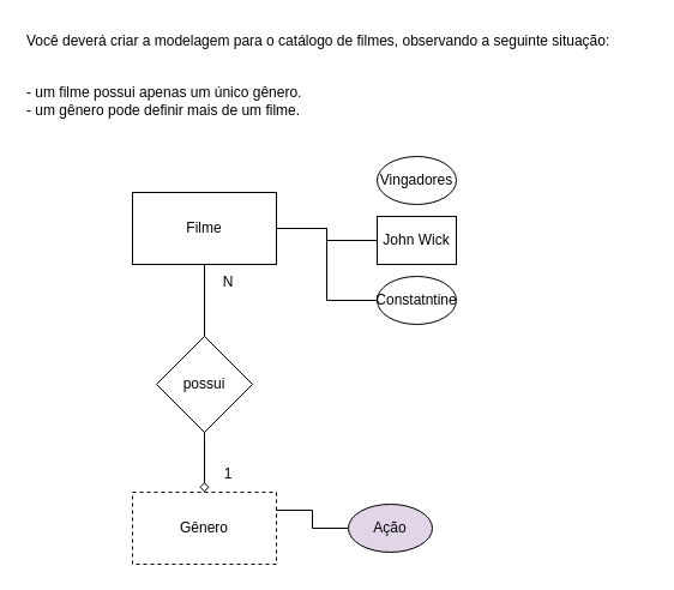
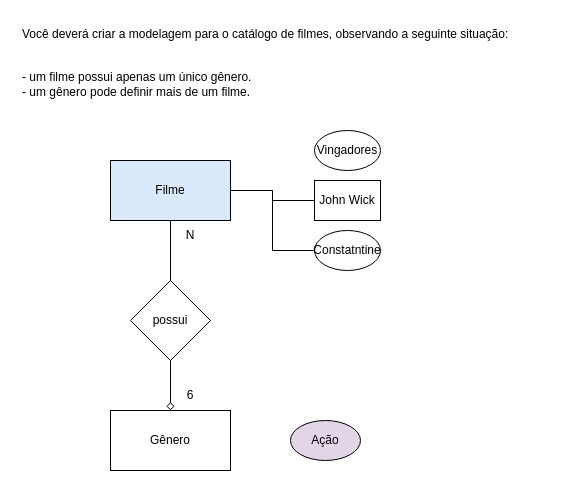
  <mxCell id="0" />
  <mxCell id="1" parent="0" />
  <mxCell id="2" value="Você deverá criar a modelagem para o catálogo de filmes, observando a seguinte situação:&#10;&#10;&#10;- um filme possui apenas um único gênero.&#10;- um gênero pode definir mais de um filme." style="text;whiteSpace=wrap;" parent="1" vertex="1"><mxGeometry x="20" y="20" width="520" height="100" as="geometry" /></mxCell>
  <mxCell id="3" style="edgeStyle=orthogonalEdgeStyle;rounded=0;orthogonalLoop=1;jettySize=auto;html=1;entryX=0;entryY=0.5;entryDx=0;entryDy=0;endArrow=none;endFill=0;" parent="1" source="6" target="11" edge="1"><mxGeometry relative="1" as="geometry" /></mxCell>
  <mxCell id="4" style="edgeStyle=orthogonalEdgeStyle;rounded=0;orthogonalLoop=1;jettySize=auto;html=1;entryX=0;entryY=0.5;entryDx=0;entryDy=0;endArrow=none;endFill=0;" parent="1" source="6" target="12" edge="1"><mxGeometry relative="1" as="geometry" /></mxCell>
  <mxCell id="5" style="edgeStyle=orthogonalEdgeStyle;rounded=0;orthogonalLoop=1;jettySize=auto;html=1;entryX=0.5;entryY=0;entryDx=0;entryDy=0;endArrow=none;endFill=0;" parent="1" source="6" target="8" edge="1"><mxGeometry relative="1" as="geometry" /></mxCell>
- <mxCell id="6" value="Filme" style="rounded=0;whiteSpace=wrap;html=1;" parent="1" vertex="1"><mxGeometry x="110" y="160" width="120" height="60" as="geometry" /></mxCell>
+ <mxCell id="6" value="Filme" style="rounded=0;whiteSpace=wrap;html=1;fillColor=#dae8fc;" parent="1" vertex="1"><mxGeometry x="110" y="160" width="120" height="60" as="geometry" /></mxCell>
  <mxCell id="7" style="edgeStyle=orthogonalEdgeStyle;rounded=0;orthogonalLoop=1;jettySize=auto;html=1;entryX=0.5;entryY=0;entryDx=0;entryDy=0;endArrow=diamond;endFill=0;" parent="1" source="8" target="9" edge="1"><mxGeometry relative="1" as="geometry" /></mxCell>
  <mxCell id="8" value="possui" style="rhombus;whiteSpace=wrap;html=1;" parent="1" vertex="1"><mxGeometry x="130" y="280" width="80" height="80" as="geometry" /></mxCell>
- <mxCell id="9" value="Gênero" style="rounded=0;whiteSpace=wrap;html=1;dashed=1;" parent="1" vertex="1"><mxGeometry x="110" y="410" width="120" height="60" as="geometry" /></mxCell>
+ <mxCell id="9" value="Gênero" style="rounded=0;whiteSpace=wrap;html=1;" parent="1" vertex="1"><mxGeometry x="110" y="410" width="120" height="60" as="geometry" /></mxCell>
  <mxCell id="10" value="Vingadores" style="ellipse;whiteSpace=wrap;html=1;" parent="1" vertex="1"><mxGeometry x="314" y="130" width="66" height="40" as="geometry" /></mxCell>
  <mxCell id="11" value="John Wick" style="whiteSpace=wrap;html=1;rounded=0;" parent="1" vertex="1"><mxGeometry x="314" y="180" width="66" height="40" as="geometry" /></mxCell>
  <mxCell id="12" value="Constatntine" style="ellipse;whiteSpace=wrap;html=1;" parent="1" vertex="1"><mxGeometry x="314" y="230" width="66" height="40" as="geometry" /></mxCell>
  <mxCell id="13" value="N" style="text;html=1;strokeColor=none;fillColor=none;align=center;verticalAlign=middle;whiteSpace=wrap;rounded=0;" parent="1" vertex="1"><mxGeometry x="170" y="220" width="40" height="30" as="geometry" /></mxCell>
- <mxCell id="14" value="1" style="text;html=1;strokeColor=none;fillColor=none;align=center;verticalAlign=middle;whiteSpace=wrap;rounded=0;" parent="1" vertex="1"><mxGeometry x="170" y="380" width="40" height="30" as="geometry" /></mxCell>
- <mxCell id="15" value="" style="edgeStyle=orthogonalEdgeStyle;rounded=0;orthogonalLoop=1;jettySize=auto;html=1;entryX=1;entryY=0.25;entryDx=0;entryDy=0;endArrow=none;endFill=0;" parent="1" source="16" target="9" edge="1"><mxGeometry relative="1" as="geometry" /></mxCell>
+ <mxCell id="14" value="6" style="text;html=1;strokeColor=none;fillColor=none;align=center;verticalAlign=middle;whiteSpace=wrap;rounded=0;" parent="1" vertex="1"><mxGeometry x="170" y="380" width="40" height="30" as="geometry" /></mxCell>
  <mxCell id="16" value="Ação" style="ellipse;whiteSpace=wrap;html=1;fillColor=#e1d5e7;" parent="1" vertex="1"><mxGeometry x="290" y="420" width="70" height="40" as="geometry" /></mxCell>
